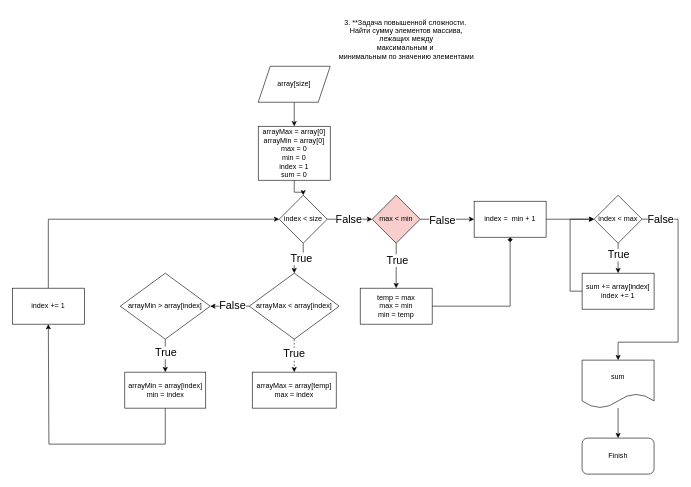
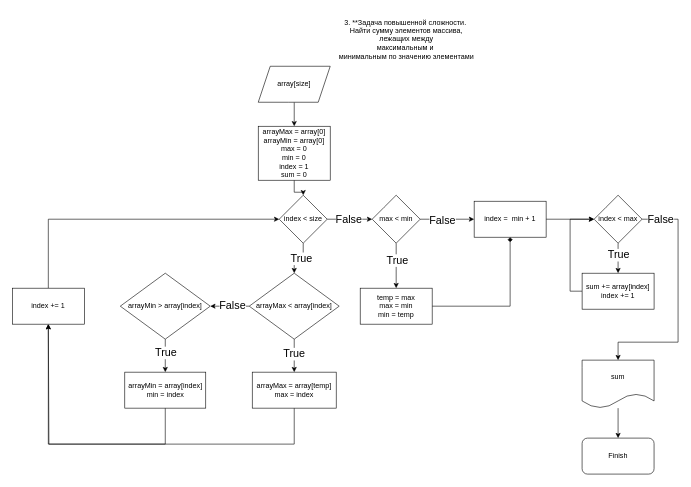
  <mxCell id="0" />
  <mxCell id="1" parent="0" />
  <mxCell id="2" value="" style="edgeStyle=orthogonalEdgeStyle;rounded=0;orthogonalLoop=1;jettySize=auto;html=1;" parent="1" source="3" target="5" edge="1"><mxGeometry relative="1" as="geometry" /></mxCell>
  <mxCell id="3" value="array[size]" style="shape=parallelogram;perimeter=parallelogramPerimeter;whiteSpace=wrap;html=1;fixedSize=1;rounded=1;arcSize=0;" parent="1" vertex="1"><mxGeometry x="430" y="110" width="120" height="60" as="geometry" /></mxCell>
  <mxCell id="4" value="" style="edgeStyle=orthogonalEdgeStyle;rounded=0;orthogonalLoop=1;jettySize=auto;html=1;" parent="1" source="5" target="10" edge="1"><mxGeometry relative="1" as="geometry" /></mxCell>
  <mxCell id="5" value="arrayMax = array[0]&lt;br&gt;arrayMin = array[0]&lt;br&gt;max = 0&lt;br&gt;min = 0&lt;br&gt;index = 1&lt;br&gt;sum = 0" style="whiteSpace=wrap;html=1;rounded=1;arcSize=0;" parent="1" vertex="1"><mxGeometry x="430" y="210" width="120" height="90" as="geometry" /></mxCell>
  <mxCell id="6" value="" style="edgeStyle=orthogonalEdgeStyle;rounded=0;orthogonalLoop=1;jettySize=auto;html=1;" parent="1" source="10" target="17" edge="1"><mxGeometry relative="1" as="geometry" /></mxCell>
  <mxCell id="7" value="&lt;font style=&quot;font-size: 18px;&quot;&gt;True&lt;/font&gt;" style="edgeLabel;html=1;align=center;verticalAlign=middle;resizable=0;points=[];" parent="6" vertex="1" connectable="0"><mxGeometry x="-0.12" relative="1" as="geometry"><mxPoint as="offset" /></mxGeometry></mxCell>
  <mxCell id="8" value="" style="edgeStyle=orthogonalEdgeStyle;rounded=0;orthogonalLoop=1;jettySize=auto;html=1;" edge="1" parent="1" source="10" target="33"><mxGeometry relative="1" as="geometry" /></mxCell>
  <mxCell id="9" value="&lt;font style=&quot;font-size: 18px;&quot;&gt;False&lt;/font&gt;" style="edgeLabel;html=1;align=center;verticalAlign=middle;resizable=0;points=[];" vertex="1" connectable="0" parent="8"><mxGeometry x="-0.067" relative="1" as="geometry"><mxPoint as="offset" /></mxGeometry></mxCell>
  <mxCell id="10" value="index &amp;lt; size" style="rhombus;whiteSpace=wrap;html=1;rounded=1;arcSize=0;" parent="1" vertex="1"><mxGeometry x="465" y="325" width="80" height="80" as="geometry" /></mxCell>
  <mxCell id="11" value="" style="edgeStyle=orthogonalEdgeStyle;rounded=0;orthogonalLoop=1;jettySize=auto;html=1;" parent="1" source="12" target="18" edge="1"><mxGeometry relative="1" as="geometry" /></mxCell>
  <mxCell id="12" value="sum" style="shape=document;whiteSpace=wrap;html=1;boundedLbl=1;" parent="1" vertex="1"><mxGeometry x="970" y="600" width="120" height="80" as="geometry" /></mxCell>
- <mxCell id="13" value="" style="edgeStyle=orthogonalEdgeStyle;rounded=0;orthogonalLoop=1;jettySize=auto;html=1;dashed=1;" parent="1" source="17" target="20" edge="1"><mxGeometry relative="1" as="geometry" /></mxCell>
+ <mxCell id="13" value="" style="edgeStyle=orthogonalEdgeStyle;rounded=0;orthogonalLoop=1;jettySize=auto;html=1;" parent="1" source="17" target="20" edge="1"><mxGeometry relative="1" as="geometry" /></mxCell>
  <mxCell id="14" value="&lt;font style=&quot;font-size: 18px;&quot;&gt;True&lt;/font&gt;" style="edgeLabel;html=1;align=center;verticalAlign=middle;resizable=0;points=[];" parent="13" vertex="1" connectable="0"><mxGeometry x="-0.127" y="-1" relative="1" as="geometry"><mxPoint as="offset" /></mxGeometry></mxCell>
  <mxCell id="15" value="" style="edgeStyle=orthogonalEdgeStyle;rounded=0;orthogonalLoop=1;jettySize=auto;html=1;" parent="1" source="17" target="23" edge="1"><mxGeometry relative="1" as="geometry" /></mxCell>
  <mxCell id="16" value="&lt;font style=&quot;font-size: 18px;&quot;&gt;False&lt;/font&gt;" style="edgeLabel;html=1;align=center;verticalAlign=middle;resizable=0;points=[];" parent="15" vertex="1" connectable="0"><mxGeometry x="-0.108" y="-1" relative="1" as="geometry"><mxPoint as="offset" /></mxGeometry></mxCell>
  <mxCell id="17" value="arrayMax &amp;lt; array[index]" style="rhombus;whiteSpace=wrap;html=1;rounded=1;arcSize=0;" parent="1" vertex="1"><mxGeometry x="415" y="455" width="150" height="110" as="geometry" /></mxCell>
  <mxCell id="18" value="Finish" style="rounded=1;whiteSpace=wrap;html=1;" parent="1" vertex="1"><mxGeometry x="970" y="730" width="120" height="60" as="geometry" /></mxCell>
+ <mxCell id="19" style="edgeStyle=orthogonalEdgeStyle;rounded=0;orthogonalLoop=1;jettySize=auto;html=1;entryX=0.5;entryY=1;entryDx=0;entryDy=0;exitX=0.5;exitY=1;exitDx=0;exitDy=0;" parent="1" source="20" target="27" edge="1"><mxGeometry relative="1" as="geometry"><Array as="points"><mxPoint x="490" y="740" /><mxPoint x="80" y="740" /></Array></mxGeometry></mxCell>
  <mxCell id="20" value="arrayMax = array[temp]&lt;br&gt;max = index" style="whiteSpace=wrap;html=1;rounded=1;arcSize=0;" parent="1" vertex="1"><mxGeometry x="420" y="620" width="140" height="60" as="geometry" /></mxCell>
  <mxCell id="21" value="" style="edgeStyle=orthogonalEdgeStyle;rounded=0;orthogonalLoop=1;jettySize=auto;html=1;" parent="1" source="23" target="25" edge="1"><mxGeometry relative="1" as="geometry" /></mxCell>
  <mxCell id="22" value="&lt;font style=&quot;font-size: 18px;&quot;&gt;True&lt;/font&gt;" style="edgeLabel;html=1;align=center;verticalAlign=middle;resizable=0;points=[];" parent="21" vertex="1" connectable="0"><mxGeometry x="-0.2" relative="1" as="geometry"><mxPoint as="offset" /></mxGeometry></mxCell>
  <mxCell id="23" value="arrayMin &amp;gt; array[index]" style="rhombus;whiteSpace=wrap;html=1;rounded=1;arcSize=0;" parent="1" vertex="1"><mxGeometry x="200" y="455" width="150" height="110" as="geometry" /></mxCell>
  <mxCell id="24" style="edgeStyle=orthogonalEdgeStyle;rounded=0;orthogonalLoop=1;jettySize=auto;html=1;exitX=0.5;exitY=1;exitDx=0;exitDy=0;" parent="1" source="25" edge="1"><mxGeometry relative="1" as="geometry"><mxPoint x="80" y="540" as="targetPoint" /><Array as="points"><mxPoint x="275" y="740" /><mxPoint x="81" y="740" /></Array></mxGeometry></mxCell>
  <mxCell id="25" value="arrayMin = array[index]&lt;br&gt;min = index" style="whiteSpace=wrap;html=1;rounded=1;arcSize=0;" parent="1" vertex="1"><mxGeometry x="207.5" y="620" width="135" height="60" as="geometry" /></mxCell>
  <mxCell id="26" style="edgeStyle=orthogonalEdgeStyle;rounded=0;orthogonalLoop=1;jettySize=auto;html=1;entryX=0;entryY=0.5;entryDx=0;entryDy=0;exitX=0.5;exitY=0;exitDx=0;exitDy=0;" parent="1" source="27" target="10" edge="1"><mxGeometry relative="1" as="geometry" /></mxCell>
  <mxCell id="27" value="index += 1" style="rounded=0;whiteSpace=wrap;html=1;" parent="1" vertex="1"><mxGeometry x="20" y="480" width="120" height="60" as="geometry" /></mxCell>
  <mxCell id="28" value="3. **Задача повышенной сложности.&lt;br&gt;&amp;nbsp;Найти сумму элементов массива,&lt;br&gt;&amp;nbsp;лежащих между&lt;br/&gt;максимальным и&lt;br&gt;&amp;nbsp;минимальным по значению элементами" style="text;html=1;align=center;verticalAlign=middle;resizable=0;points=[];autosize=1;strokeColor=none;fillColor=none;" vertex="1" parent="1"><mxGeometry x="550" y="20" width="250" height="90" as="geometry" /></mxCell>
  <mxCell id="29" value="" style="edgeStyle=orthogonalEdgeStyle;rounded=0;orthogonalLoop=1;jettySize=auto;html=1;" edge="1" parent="1" source="33"><mxGeometry relative="1" as="geometry"><mxPoint x="660" y="480" as="targetPoint" /></mxGeometry></mxCell>
  <mxCell id="30" value="&lt;font style=&quot;font-size: 18px;&quot;&gt;True&lt;/font&gt;" style="edgeLabel;html=1;align=center;verticalAlign=middle;resizable=0;points=[];" vertex="1" connectable="0" parent="29"><mxGeometry x="-0.253" y="1" relative="1" as="geometry"><mxPoint as="offset" /></mxGeometry></mxCell>
  <mxCell id="31" value="" style="edgeStyle=orthogonalEdgeStyle;rounded=0;orthogonalLoop=1;jettySize=auto;html=1;" edge="1" parent="1" source="33" target="35"><mxGeometry relative="1" as="geometry" /></mxCell>
  <mxCell id="32" value="&lt;font style=&quot;font-size: 18px;&quot;&gt;False&lt;/font&gt;" style="edgeLabel;html=1;align=center;verticalAlign=middle;resizable=0;points=[];" vertex="1" connectable="0" parent="31"><mxGeometry x="-0.2" y="-1" relative="1" as="geometry"><mxPoint as="offset" /></mxGeometry></mxCell>
- <mxCell id="33" value="max &amp;lt; min" style="rhombus;whiteSpace=wrap;html=1;rounded=1;arcSize=0;fillColor=#f8cecc;" vertex="1" parent="1"><mxGeometry x="620" y="325" width="80" height="80" as="geometry" /></mxCell>
+ <mxCell id="33" value="max &amp;lt; min" style="rhombus;whiteSpace=wrap;html=1;rounded=1;arcSize=0;" vertex="1" parent="1"><mxGeometry x="620" y="325" width="80" height="80" as="geometry" /></mxCell>
  <mxCell id="34" value="" style="edgeStyle=orthogonalEdgeStyle;rounded=0;orthogonalLoop=1;jettySize=auto;html=1;" edge="1" parent="1" source="35" target="42"><mxGeometry relative="1" as="geometry" /></mxCell>
  <mxCell id="35" value="index =&amp;nbsp; min + 1" style="whiteSpace=wrap;html=1;rounded=1;arcSize=0;" vertex="1" parent="1"><mxGeometry x="790" y="335" width="120" height="60" as="geometry" /></mxCell>
  <mxCell id="36" style="edgeStyle=orthogonalEdgeStyle;rounded=0;orthogonalLoop=1;jettySize=auto;html=1;entryX=0.5;entryY=1;entryDx=0;entryDy=0;endArrow=diamond;" edge="1" parent="1" source="37" target="35"><mxGeometry relative="1" as="geometry" /></mxCell>
  <mxCell id="37" value="temp = max&lt;br&gt;max = min&lt;br&gt;min = temp" style="whiteSpace=wrap;html=1;rounded=1;arcSize=0;" vertex="1" parent="1"><mxGeometry x="600" y="480" width="120" height="60" as="geometry" /></mxCell>
  <mxCell id="38" value="" style="edgeStyle=orthogonalEdgeStyle;rounded=0;orthogonalLoop=1;jettySize=auto;html=1;" edge="1" parent="1" source="42" target="44"><mxGeometry relative="1" as="geometry" /></mxCell>
  <mxCell id="39" value="&lt;font style=&quot;font-size: 18px;&quot;&gt;True&lt;/font&gt;" style="edgeLabel;html=1;align=center;verticalAlign=middle;resizable=0;points=[];" vertex="1" connectable="0" parent="38"><mxGeometry x="-0.24" relative="1" as="geometry"><mxPoint as="offset" /></mxGeometry></mxCell>
  <mxCell id="40" style="edgeStyle=orthogonalEdgeStyle;rounded=0;orthogonalLoop=1;jettySize=auto;html=1;entryX=0.5;entryY=0;entryDx=0;entryDy=0;exitX=1;exitY=0.5;exitDx=0;exitDy=0;" edge="1" parent="1" source="42" target="12"><mxGeometry relative="1" as="geometry"><Array as="points"><mxPoint x="1130" y="365" /><mxPoint x="1130" y="570" /><mxPoint x="1030" y="570" /></Array></mxGeometry></mxCell>
  <mxCell id="41" value="&lt;font style=&quot;font-size: 18px;&quot;&gt;False&lt;/font&gt;" style="edgeLabel;html=1;align=center;verticalAlign=middle;resizable=0;points=[];" vertex="1" connectable="0" parent="40"><mxGeometry x="-0.883" relative="1" as="geometry"><mxPoint x="7" as="offset" /></mxGeometry></mxCell>
  <mxCell id="42" value="index &amp;lt; max" style="rhombus;whiteSpace=wrap;html=1;rounded=1;arcSize=0;" vertex="1" parent="1"><mxGeometry x="990" y="325" width="80" height="80" as="geometry" /></mxCell>
  <mxCell id="43" style="edgeStyle=orthogonalEdgeStyle;rounded=0;orthogonalLoop=1;jettySize=auto;html=1;entryX=0;entryY=0.5;entryDx=0;entryDy=0;exitX=0;exitY=0.5;exitDx=0;exitDy=0;" edge="1" parent="1" source="44" target="42"><mxGeometry relative="1" as="geometry" /></mxCell>
  <mxCell id="44" value="sum += array[index]&lt;br&gt;index += 1" style="whiteSpace=wrap;html=1;rounded=1;arcSize=0;" vertex="1" parent="1"><mxGeometry x="970" y="455" width="120" height="60" as="geometry" /></mxCell>
